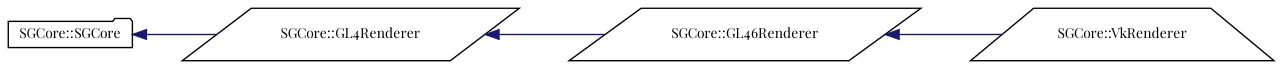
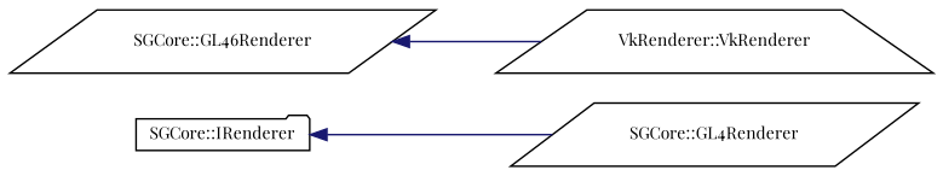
  digraph {
    fontname="Playfair Display"
    rankdir=LR
    node [color=black fillcolor=white fontname="Playfair Display" fontsize=10 shape=parallelogram style=filled]
    edge [color=midnightblue dir=back fontname="Playfair Display" fontsize=10 labelfontname=Helvetica labelfontsize=10 style=solid]
-   n1 [height=0.2 label="SGCore::SGCore" shape=folder width=0.4]
+   n1 [height=0.2 label="SGCore::IRenderer" shape=folder width=0.4]
    n2 [height=0.2 label="SGCore::GL4Renderer" width=0.4]
    n3 [height=0.2 label="SGCore::GL46Renderer" width=0.4]
-   n4 [height=0.2 label="SGCore::VkRenderer" shape=trapezium width=0.4]
+   n4 [height=0.2 label="VkRenderer::VkRenderer" shape=trapezium width=0.4]
    n1 -> n2
-   n2 -> n3
    n3 -> n4
  }
